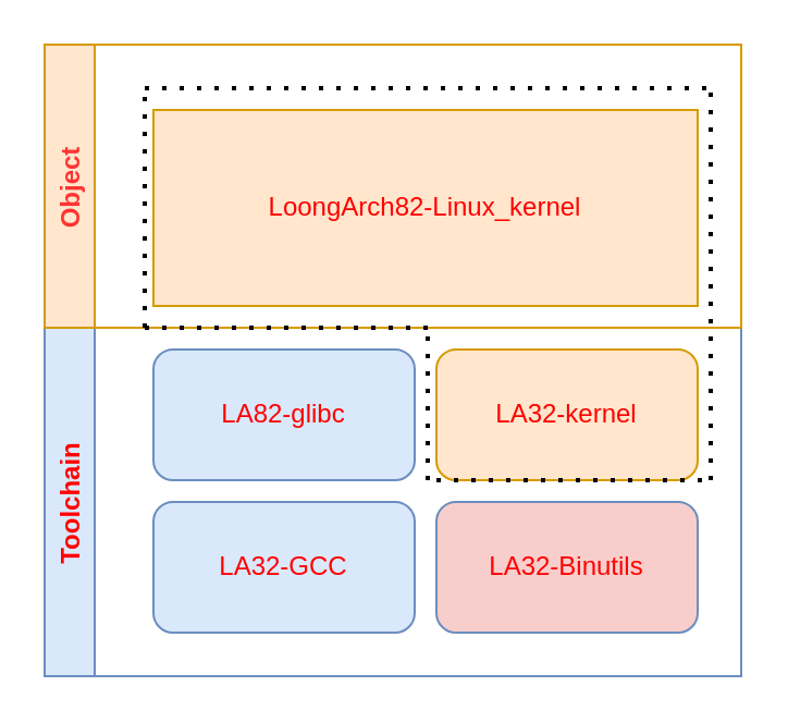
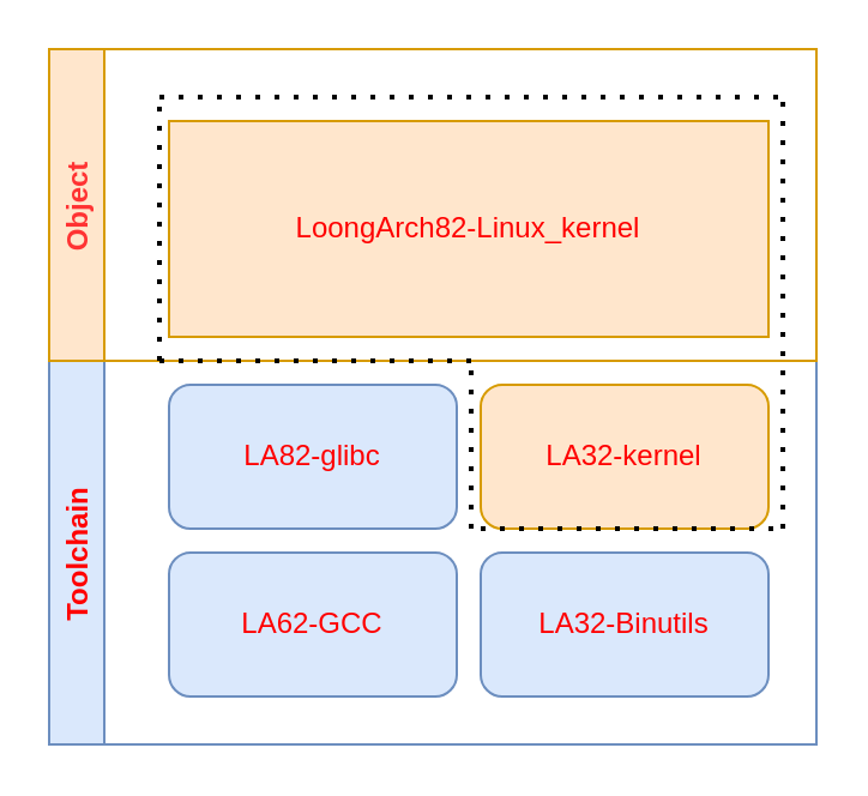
  <mxCell id="0" />
  <mxCell id="1" parent="0" />
- <mxCell id="2" value="LA32-GCC" style="rounded=1;whiteSpace=wrap;html=1;fillColor=#dae8fc;strokeColor=#6c8ebf;labelBackgroundColor=none;fontColor=#FF0000;" vertex="1" parent="1"><mxGeometry x="70" y="230" width="120" height="60" as="geometry" /></mxCell>
- <mxCell id="3" value="LA32-Binutils" style="rounded=1;whiteSpace=wrap;html=1;fillColor=#f8cecc;strokeColor=#6c8ebf;fontColor=#FF0000;" vertex="1" parent="1"><mxGeometry x="200" y="230" width="120" height="60" as="geometry" /></mxCell>
+ <mxCell id="2" value="LA62-GCC" style="rounded=1;whiteSpace=wrap;html=1;fillColor=#dae8fc;strokeColor=#6c8ebf;labelBackgroundColor=none;fontColor=#FF0000;" vertex="1" parent="1"><mxGeometry x="70" y="230" width="120" height="60" as="geometry" /></mxCell>
+ <mxCell id="3" value="LA32-Binutils" style="rounded=1;whiteSpace=wrap;html=1;fillColor=#dae8fc;strokeColor=#6c8ebf;fontColor=#FF0000;" vertex="1" parent="1"><mxGeometry x="200" y="230" width="120" height="60" as="geometry" /></mxCell>
  <mxCell id="4" value="LA82-glibc" style="rounded=1;whiteSpace=wrap;html=1;fillColor=#dae8fc;strokeColor=#6c8ebf;fontColor=#FF0000;" vertex="1" parent="1"><mxGeometry x="70" y="160" width="120" height="60" as="geometry" /></mxCell>
  <mxCell id="5" value="LA32-kernel" style="rounded=1;whiteSpace=wrap;html=1;fillColor=#ffe6cc;strokeColor=#d79b00;fontColor=#FF0000;" vertex="1" parent="1"><mxGeometry x="200" y="160" width="120" height="60" as="geometry" /></mxCell>
  <mxCell id="6" value="LoongArch82-Linux_kernel" style="rounded=0;whiteSpace=wrap;html=1;fillColor=#ffe6cc;strokeColor=#d79b00;fontColor=#FF0000;" vertex="1" parent="1"><mxGeometry x="70" y="50" width="250" height="90" as="geometry" /></mxCell>
  <mxCell id="7" value="Toolchain" style="swimlane;horizontal=0;fillColor=#dae8fc;strokeColor=#6c8ebf;fontColor=#FF0000;" vertex="1" parent="1"><mxGeometry x="20" y="150" width="320" height="160" as="geometry" /></mxCell>
  <mxCell id="8" value="Object" style="swimlane;horizontal=0;fillColor=#ffe6cc;strokeColor=#d79b00;fontColor=#FF3333;" vertex="1" parent="7"><mxGeometry y="-130" width="320" height="130" as="geometry" /></mxCell>
  <mxCell id="9" value="" style="endArrow=none;dashed=1;html=1;dashPattern=1 3;strokeWidth=2;rounded=0;fontColor=#FF0000;" edge="1" parent="8"><mxGeometry width="50" height="50" relative="1" as="geometry"><mxPoint x="46" y="130" as="sourcePoint" /><mxPoint x="46" y="20" as="targetPoint" /></mxGeometry></mxCell>
  <mxCell id="10" value="" style="endArrow=none;dashed=1;html=1;dashPattern=1 3;strokeWidth=2;rounded=0;fontColor=#FF0000;" edge="1" parent="7"><mxGeometry width="50" height="50" relative="1" as="geometry"><mxPoint x="46" as="sourcePoint" /><mxPoint x="176" as="targetPoint" /></mxGeometry></mxCell>
  <mxCell id="11" value="" style="endArrow=none;dashed=1;html=1;dashPattern=1 3;strokeWidth=2;rounded=0;fontColor=#FF0000;" edge="1" parent="7"><mxGeometry width="50" height="50" relative="1" as="geometry"><mxPoint x="176" y="70" as="sourcePoint" /><mxPoint x="176" as="targetPoint" /></mxGeometry></mxCell>
  <mxCell id="12" value="" style="endArrow=none;dashed=1;html=1;dashPattern=1 3;strokeWidth=2;rounded=0;fontColor=#FF0000;" edge="1" parent="1"><mxGeometry width="50" height="50" relative="1" as="geometry"><mxPoint x="326" y="220" as="sourcePoint" /><mxPoint x="326" y="40" as="targetPoint" /></mxGeometry></mxCell>
  <mxCell id="13" value="" style="endArrow=none;dashed=1;html=1;dashPattern=1 3;strokeWidth=2;rounded=0;fontColor=#FF0000;" edge="1" parent="1"><mxGeometry width="50" height="50" relative="1" as="geometry"><mxPoint x="66" y="40" as="sourcePoint" /><mxPoint x="326" y="40" as="targetPoint" /></mxGeometry></mxCell>
  <mxCell id="14" value="" style="endArrow=none;dashed=1;html=1;dashPattern=1 3;strokeWidth=2;rounded=0;fontColor=#FF0000;" edge="1" parent="1"><mxGeometry width="50" height="50" relative="1" as="geometry"><mxPoint x="200" y="220" as="sourcePoint" /><mxPoint x="326" y="220" as="targetPoint" /></mxGeometry></mxCell>
